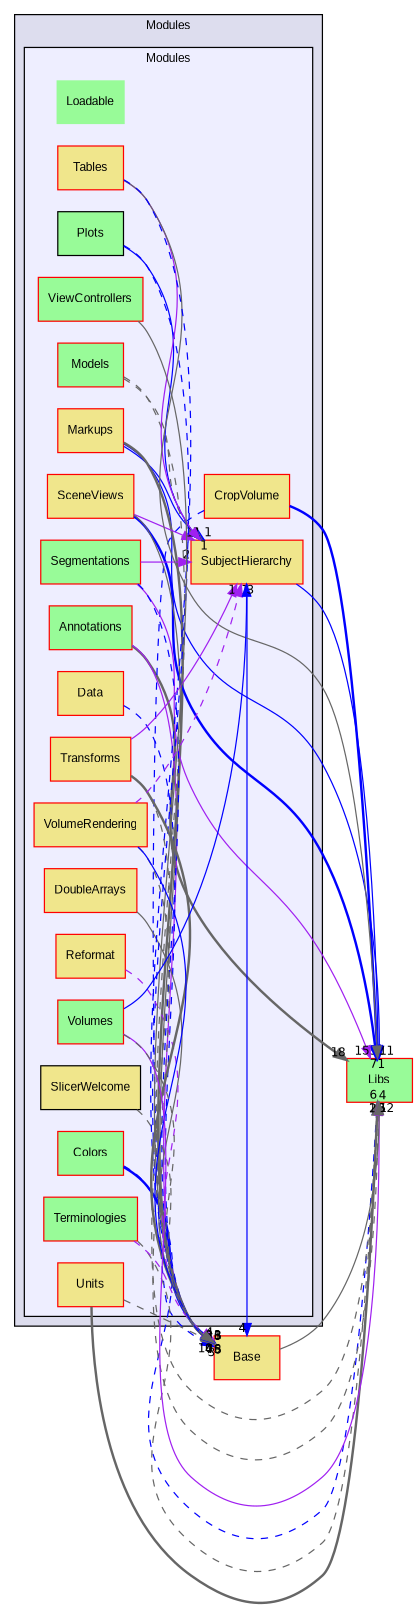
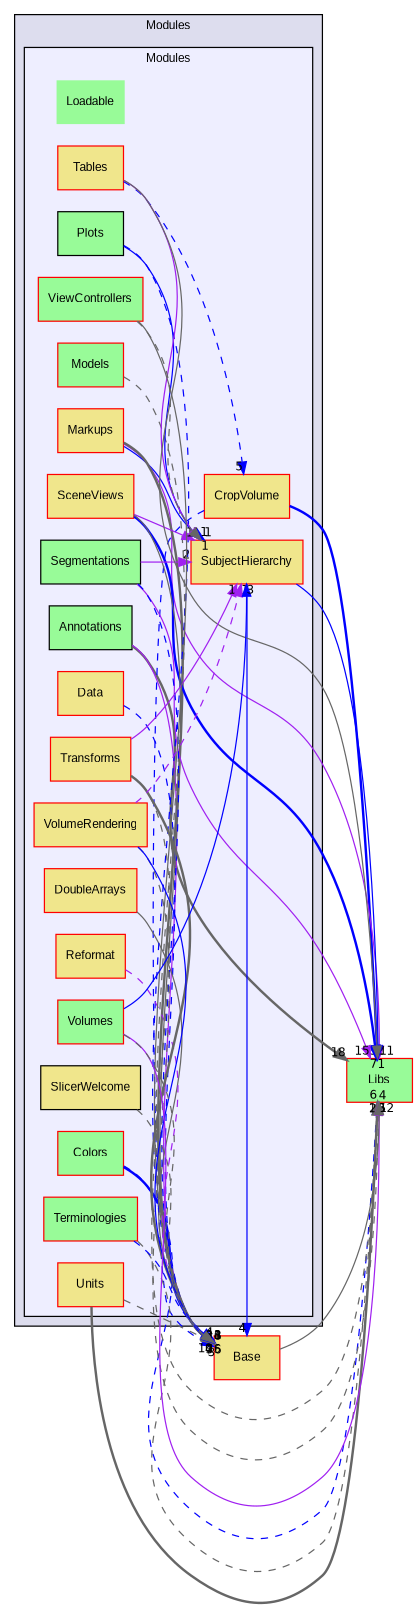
  digraph {
    compound=true
    fontname="Liberation Sans"
    rankdir=LR
    node [fillcolor=khaki fontname="Liberation Sans" fontsize=10 shape=box style=filled color=red]
    edge [color=gray40 fontname="Liberation Sans" headlabel=1 labeldistance=1.5 labelfontname=Helvetica labelfontsize=10 style=solid]
    n1 [fillcolor=palegreen label=Loadable shape=plaintext color=""]
-   n2 [fillcolor=palegreen label=Annotations]
+   n2 [color=black fillcolor=palegreen label=Annotations]
    n3 [fillcolor=palegreen label=Colors]
    n4 [label=CropVolume]
    n5 [label=Data]
    n6 [label=DoubleArrays]
    n7 [label=Markups]
    n8 [fillcolor=palegreen label=Models]
    n9 [color=black fillcolor=palegreen label=Plots]
    n10 [label=Reformat]
    n11 [label=SceneViews]
-   n12 [fillcolor=palegreen label=Segmentations]
+   n12 [color=black fillcolor=palegreen label=Segmentations]
    n13 [color=black label=SlicerWelcome]
    n14 [label=SubjectHierarchy]
    n15 [label=Tables]
    n16 [fillcolor=palegreen label=Terminologies]
    n17 [label=Transforms]
    n18 [label=Units]
    n19 [fillcolor=palegreen label=ViewControllers]
    n20 [label=VolumeRendering]
    n21 [fillcolor=palegreen label=Volumes]
    n22 [fillcolor=palegreen label=Libs]
    n23 [label=Base]
    subgraph cluster_1 {
      bgcolor="#ddddee"
      fontsize=10
      label=Modules
      pencolor=black
      subgraph cluster_2 {
        bgcolor="#eeeeff"
        fontsize=10
        label=Modules
        pencolor=black
        n1
        n2
        n3
        n4
        n5
        n6
        n7
        n8
        n9
        n10
        n11
        n12
        n13
        n14
        n15
        n16
        n17
        n18
        n19
        n20
        n21
      }
    }
    n2 -> n22 [headlabel=18 style=bold]
    n2 -> n23 [color=purple headlabel=8]
    n3 -> n22 [color=blue style=dashed]
    n3 -> n23 [color=blue headlabel=3 style=bold]
    n4 -> n22 [color=blue headlabel=3 style=bold]
    n4 -> n23 [color=blue headlabel=3 style=dashed]
    n5 -> n23 [color=blue headlabel=6 style=dashed]
    n6 -> n23 [headlabel=3]
    n7 -> n14 [color=blue]
-   n7 -> n22 [color=blue headlabel=11]
+   n7 -> n22 [color=purple headlabel=11]
    n7 -> n23 [headlabel=7 style=bold]
-   n8 -> n14 [style=dashed]
+   n19 -> n14 [style=dashed]
    n8 -> n23 [headlabel=6 style=dashed]
    n9 -> n14 [color=blue]
    n9 -> n23 [color=blue headlabel=3 style=dashed]
    n10 -> n23 [color=purple headlabel=3 style=dashed]
    n11 -> n14 [color=purple]
    n11 -> n22 [color=blue headlabel=2 style=bold]
    n11 -> n23 [headlabel=4]
    n12 -> n14 [color=purple headlabel=2]
    n12 -> n22 [color=purple headlabel=15]
    n12 -> n23 [color=blue headlabel=5 style=dashed]
    n13 -> n23 [headlabel=2 style=dashed]
    n14 -> n22 [color=blue headlabel=7]
    n14 -> n23 [color=blue headlabel=4]
    n15 -> n14 [color=purple]
    n15 -> n22
-   n15 -> n23 [color=blue headlabel=5 style=dashed]
+   n15 -> n4 [color=blue headlabel=5 style=dashed]
    n16 -> n22 [headlabel=3 style=dashed]
-   n16 -> n23 [color=purple headlabel=4 style=dashed]
+   n16 -> n23 [color=blue headlabel=4 style=dashed]
    n17 -> n14 [color=purple]
    n17 -> n22 [headlabel=6 style=dashed]
    n17 -> n23 [headlabel=4 style=bold]
    n18 -> n22 [headlabel=2 style=bold]
    n18 -> n23 [style=dashed]
    n19 -> n23 [headlabel=3]
    n20 -> n14 [color=purple style=dashed]
    n20 -> n22 [headlabel=5 style=dashed]
    n20 -> n23 [color=blue headlabel=5]
    n21 -> n14 [color=blue headlabel=3]
    n21 -> n22 [color=purple headlabel=4]
    n21 -> n23 [headlabel=10 style=dashed]
    n23 -> n22 [headlabel=12]
  }
